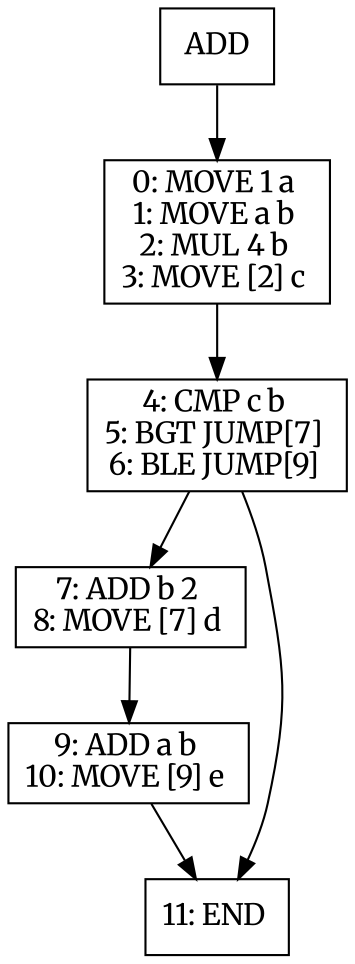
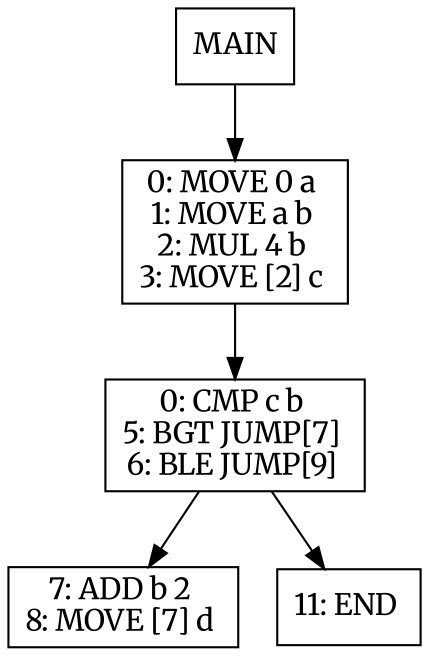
  digraph {
    fontname=Merriweather
    node [fontname=Merriweather shape=box]
    edge [fontname=Merriweather]
-   n1 [label=ADD]
-   n2 [label="0: MOVE 1 a \n1: MOVE a b \n2: MUL 4 b \n3: MOVE [2] c \n"]
-   n3 [label="4: CMP c b \n5: BGT JUMP[7] \n6: BLE JUMP[9] \n"]
+   n1 [label=MAIN]
+   n2 [label="0: MOVE 0 a \n1: MOVE a b \n2: MUL 4 b \n3: MOVE [2] c \n"]
+   n3 [label="0: CMP c b \n5: BGT JUMP[7] \n6: BLE JUMP[9] \n"]
    n4 [label="7: ADD b 2 \n8: MOVE [7] d \n"]
    n5 [label="11: END \n"]
-   n6 [label="9: ADD a b \n10: MOVE [9] e \n"]
    n1 -> n2
    n2 -> n3
    n3 -> n4
    n3 -> n5
-   n4 -> n6
-   n6 -> n5
  }
